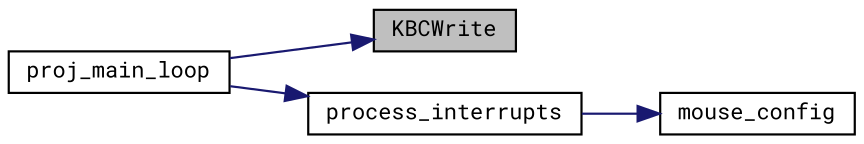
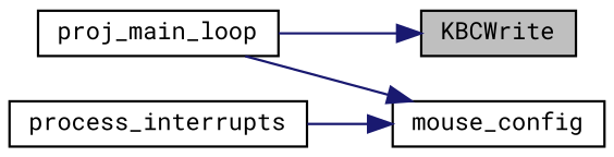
  digraph {
    fontname="Roboto Mono"
    rankdir=RL
    node [color=black fillcolor=white fontname="Roboto Mono" fontsize=10 shape=record style=filled]
    edge [color=midnightblue dir=back fontname="Roboto Mono" fontsize=10 labelfontname=Helvetica labelfontsize=10 style=solid]
    n1 [fillcolor=grey75 fontcolor=black height=0.2 label=KBCWrite width=0.4]
    n2 [height=0.2 label=proj_main_loop width=0.4]
    n3 [height=0.2 label=mouse_config width=0.4]
    n4 [height=0.2 label=process_interrupts width=0.4]
    n1 -> n2
    n3 -> n4
-   n4 -> n2
+   n3 -> n2
  }
